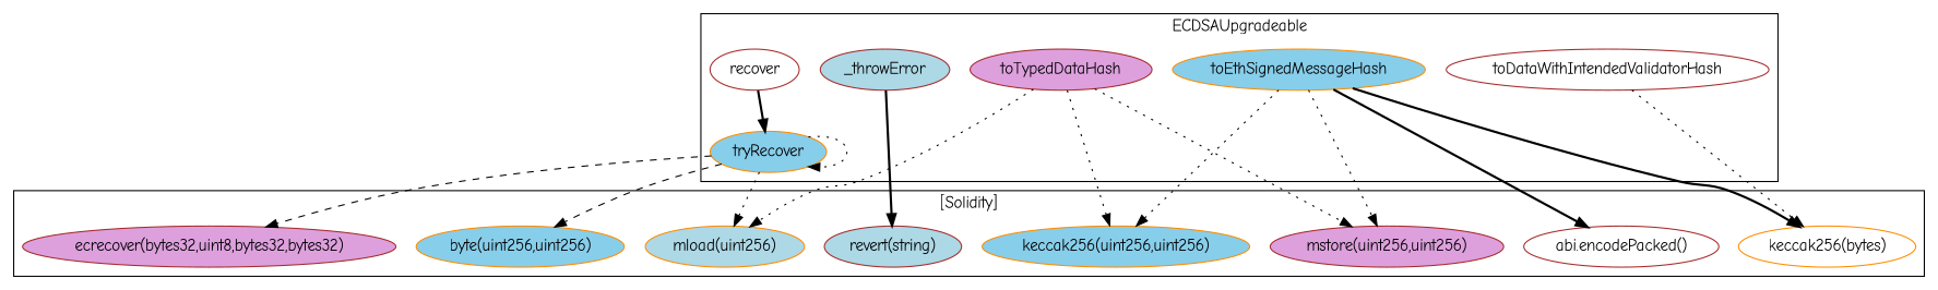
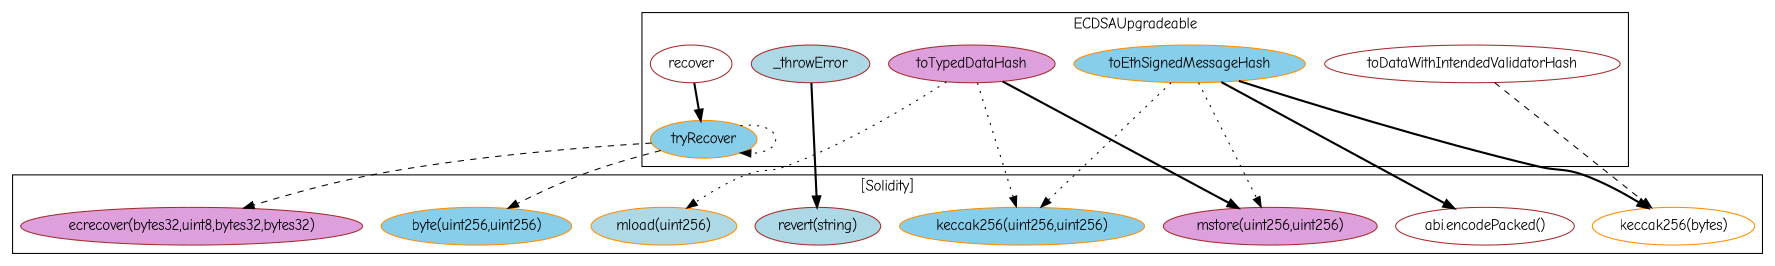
  strict digraph {
    fontname="Comic Neue"
    node [color=brown fillcolor=skyblue fontname="Comic Neue" style=filled]
    edge [fontname="Comic Neue" style=dotted]
    n1 [fillcolor=lightblue label=_throwError]
    n2 [color=darkorange label=tryRecover]
    n3 [fillcolor=plum label=toTypedDataHash]
    n4 [fillcolor=white label=toDataWithIntendedValidatorHash]
    n5 [fillcolor=white label=recover]
    n6 [color=darkorange label=toEthSignedMessageHash]
    "revert(string)" [fillcolor=lightblue]
    "ecrecover(bytes32,uint8,bytes32,bytes32)" [fillcolor=plum]
    "byte(uint256,uint256)" [color=darkorange]
    "mload(uint256)" [color=darkorange fillcolor=lightblue]
    "keccak256(uint256,uint256)" [color=darkorange]
    "mstore(uint256,uint256)" [fillcolor=plum]
    "abi.encodePacked()" [fillcolor=white]
    "keccak256(bytes)" [color=darkorange fillcolor=white]
    subgraph cluster_1 {
      label=ECDSAUpgradeable
      n1
      n2
      n3
      n4
      n5
      n6
    }
    subgraph cluster_2 {
      label="[Solidity]"
      "revert(string)"
      "ecrecover(bytes32,uint8,bytes32,bytes32)"
      "byte(uint256,uint256)"
      "mload(uint256)"
      "keccak256(uint256,uint256)"
      "mstore(uint256,uint256)"
      "abi.encodePacked()"
      "keccak256(bytes)"
    }
    n1 -> "revert(string)" [style=bold]
    n2 -> n2
    n2 -> "ecrecover(bytes32,uint8,bytes32,bytes32)" [style=dashed]
    n2 -> "byte(uint256,uint256)" [style=dashed]
-   n2 -> "mload(uint256)"
    n3 -> "mload(uint256)"
    n3 -> "keccak256(uint256,uint256)"
-   n3 -> "mstore(uint256,uint256)"
-   n4 -> "keccak256(bytes)"
+   n3 -> "mstore(uint256,uint256)" [style=bold]
+   n4 -> "keccak256(bytes)" [style=dashed]
    n5 -> n2 [style=bold]
    n6 -> "keccak256(uint256,uint256)"
    n6 -> "mstore(uint256,uint256)"
    n6 -> "abi.encodePacked()" [style=bold]
    n6 -> "keccak256(bytes)" [style=bold]
  }
